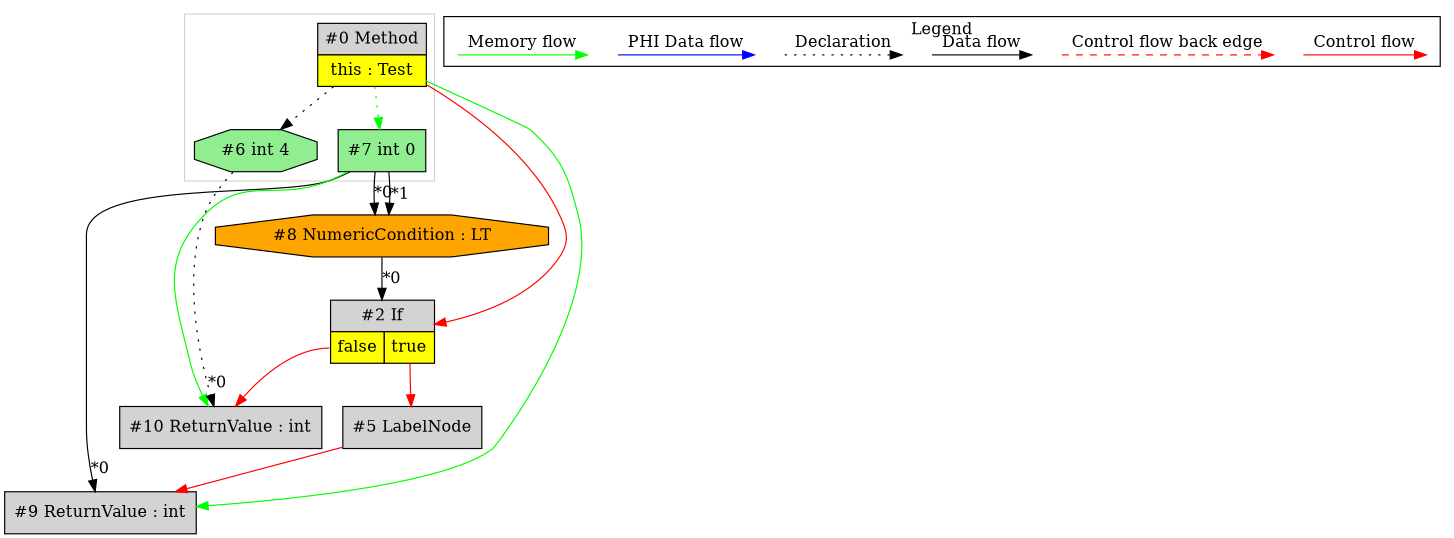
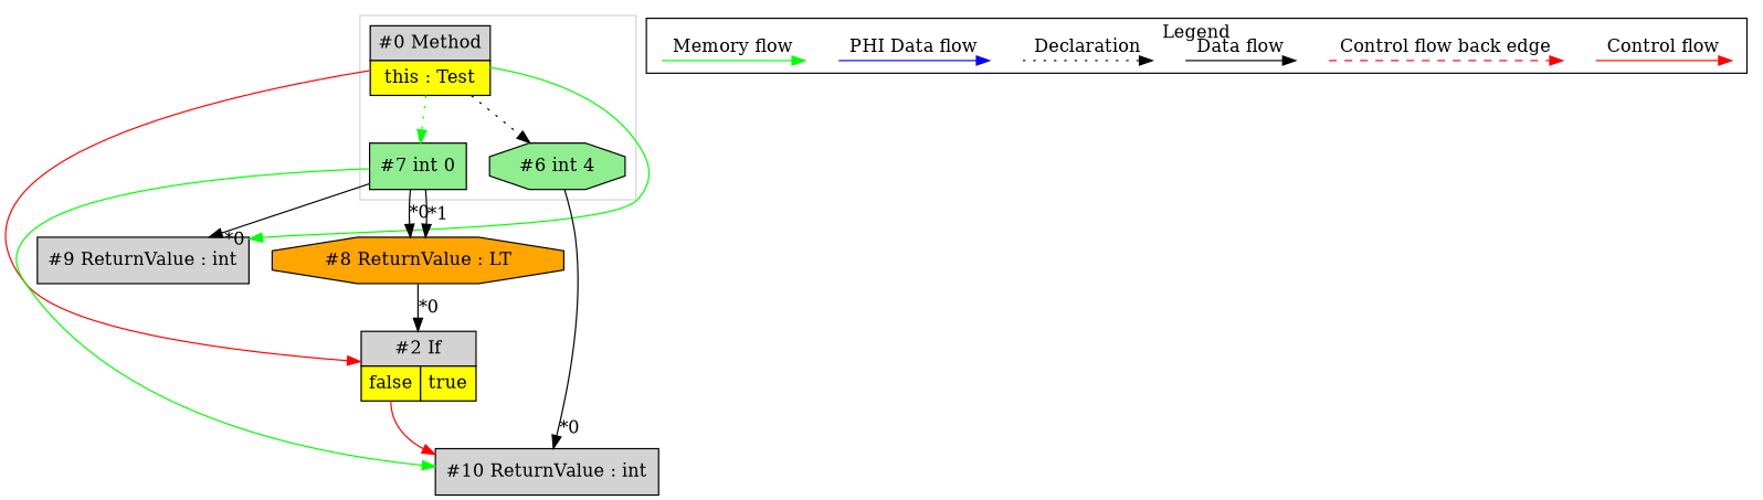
  digraph {
    node [shape=point style=invis]
    edge [labeldistance=2]
    n1 [fillcolor=lightgrey label=<<table border="0" cellborder="1" cellspacing="0" cellpadding="5"><tr><td colspan="1">#0 Method</td></tr><tr><td port="prj1" bgcolor="yellow">this : Test</td></tr></table>> margin=0 shape=none style=filled]
    n2 [fillcolor=lightgreen label="#7 int 0" shape=box style=filled]
    n3 [fillcolor=lightgreen label="#6 int 4" shape=octagon style=filled]
    c0
    c1
    c2
    c3
    d0
    d1
    d2
    d3
    d4
    d5
    d6
    d7
    n16 [fillcolor=lightgrey label=<<table border="0" cellborder="1" cellspacing="0" cellpadding="5"><tr><td colspan="2">#2 If</td></tr><tr><td port="prj3" bgcolor="yellow">false</td><td port="prj4" bgcolor="yellow">true</td></tr></table>> margin=0 shape=none style=filled]
    n17 [fillcolor=lightgrey label="#9 ReturnValue : int" shape=box style=filled]
    n18 [fillcolor=lightgrey label="#10 ReturnValue : int" shape=box style=filled]
-   n19 [fillcolor=orange label="#8 NumericCondition : LT" shape=octagon style=filled]
-   n20 [fillcolor=lightgrey label="#5 LabelNode" shape=box style=filled]
+   n19 [fillcolor=orange label="#8 ReturnValue : LT" shape=octagon style=filled]
    subgraph cluster_1 {
      color=lightgray
      n1
      n2
      n3
    }
    subgraph cluster_2 {
      label=Legend
      subgraph sub_3 {
        label=Legend
        rank=same
        c0
        c1
        c2
        c3
        d0
        d1
        d2
        d3
        d4
        d5
        d6
        d7
      }
    }
    n1 -> n2 [color=green style=dotted labeldistance=""]
    n1 -> n3 [style=dotted labeldistance=""]
    n1 -> n16 [color=red fontcolor=red]
    n1 -> n17 [color=green constraint=false]
    n2 -> n17 [headlabel="*0"]
    n2 -> n18 [color=green constraint=false]
    n2 -> n19 [headlabel="*0"]
    n2 -> n19 [headlabel="*1"]
-   n3 -> n18 [headlabel="*0" style=dotted]
+   n3 -> n18 [headlabel="*0"]
    c0 -> c1 [color=red label="Control flow" style=solid labeldistance=""]
    c2 -> c3 [color=red label="Control flow back edge" style=dashed labeldistance=""]
    d0 -> d1 [label="Data flow" labeldistance=""]
    d2 -> d3 [label=Declaration style=dotted labeldistance=""]
    d4 -> d5 [color=blue label="PHI Data flow" labeldistance=""]
    d6 -> d7 [color=green label="Memory flow" labeldistance=""]
    n16 -> n18 [color=red fontcolor=red tailport=prj3]
-   n16 -> n20 [color=red fontcolor=red tailport=prj4]
    n19 -> n16 [headlabel="*0"]
-   n20 -> n17 [color=red fontcolor=red]
  }
